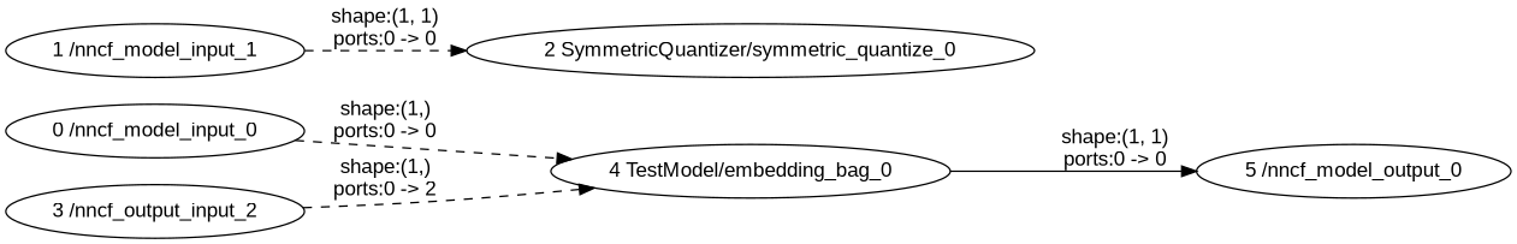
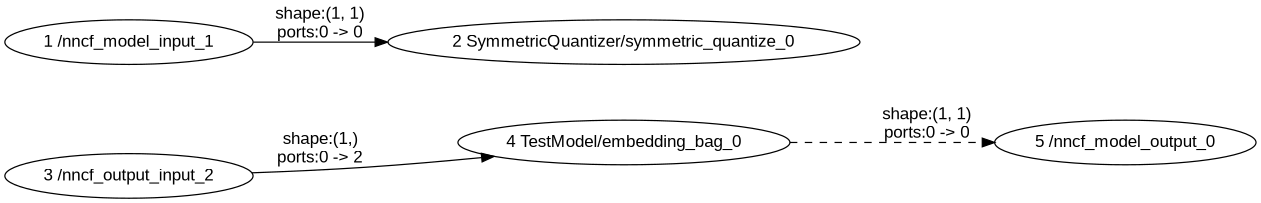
  strict digraph {
    fontname="Liberation Sans"
    rankdir=LR
    node [fontname="Liberation Sans" type=nncf_model_input]
    edge [fontname="Liberation Sans" style=solid]
    "4 TestModel/embedding_bag_0" [type=embedding_bag]
-   "0 /nncf_model_input_0"
    "5 /nncf_model_output_0" [type=nncf_model_output]
    "2 SymmetricQuantizer/symmetric_quantize_0" [type=symmetric_quantize]
    "1 /nncf_model_input_1"
    n6 [label="3 /nncf_output_input_2"]
-   "4 TestModel/embedding_bag_0" -> "5 /nncf_model_output_0" [label="shape:(1, 1)\nports:0 -> 0"]
-   "0 /nncf_model_input_0" -> "4 TestModel/embedding_bag_0" [label="shape:(1,)\nports:0 -> 0" style=dashed]
-   "1 /nncf_model_input_1" -> "2 SymmetricQuantizer/symmetric_quantize_0" [label="shape:(1, 1)\nports:0 -> 0" style=dashed]
-   n6 -> "4 TestModel/embedding_bag_0" [label="shape:(1,)\nports:0 -> 2" style=dashed]
+   "4 TestModel/embedding_bag_0" -> "5 /nncf_model_output_0" [label="shape:(1, 1)\nports:0 -> 0" style=dashed]
+   "1 /nncf_model_input_1" -> "2 SymmetricQuantizer/symmetric_quantize_0" [label="shape:(1, 1)\nports:0 -> 0"]
+   n6 -> "4 TestModel/embedding_bag_0" [label="shape:(1,)\nports:0 -> 2"]
  }
